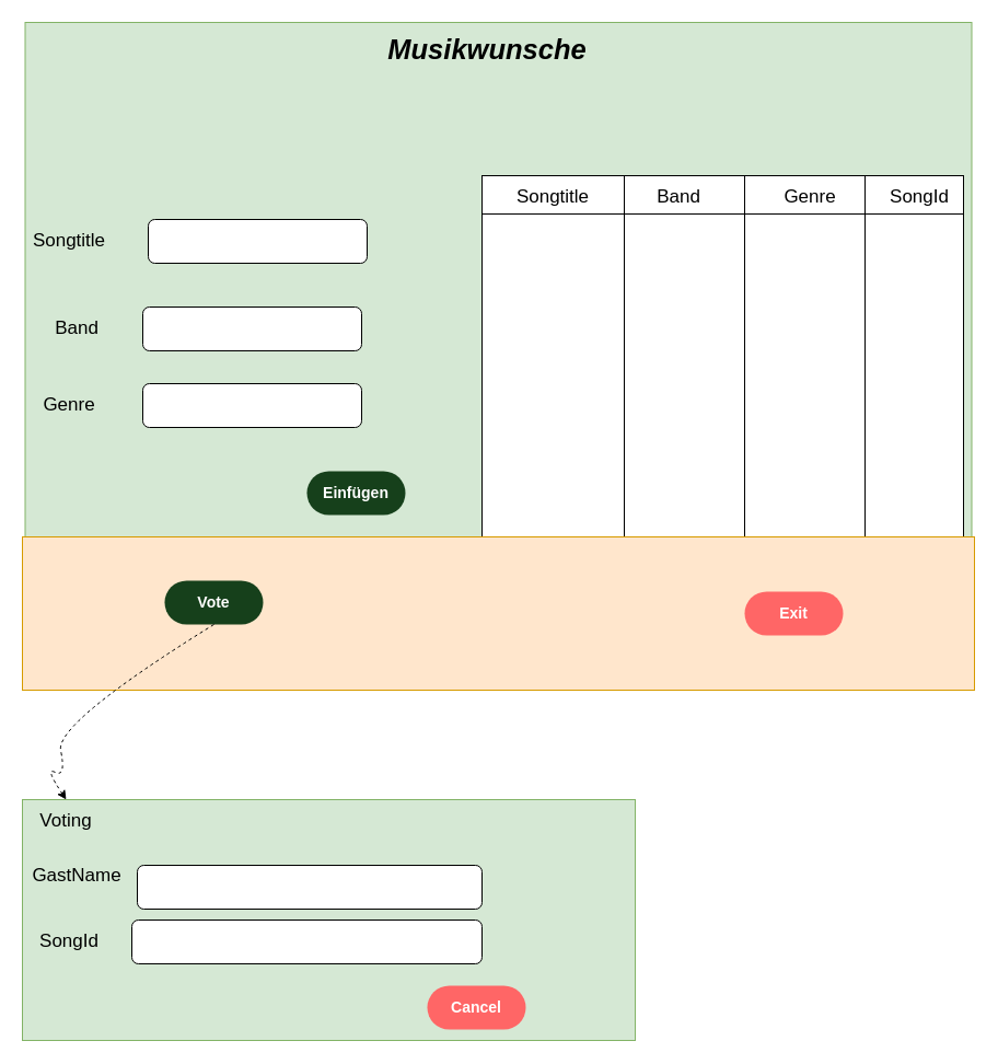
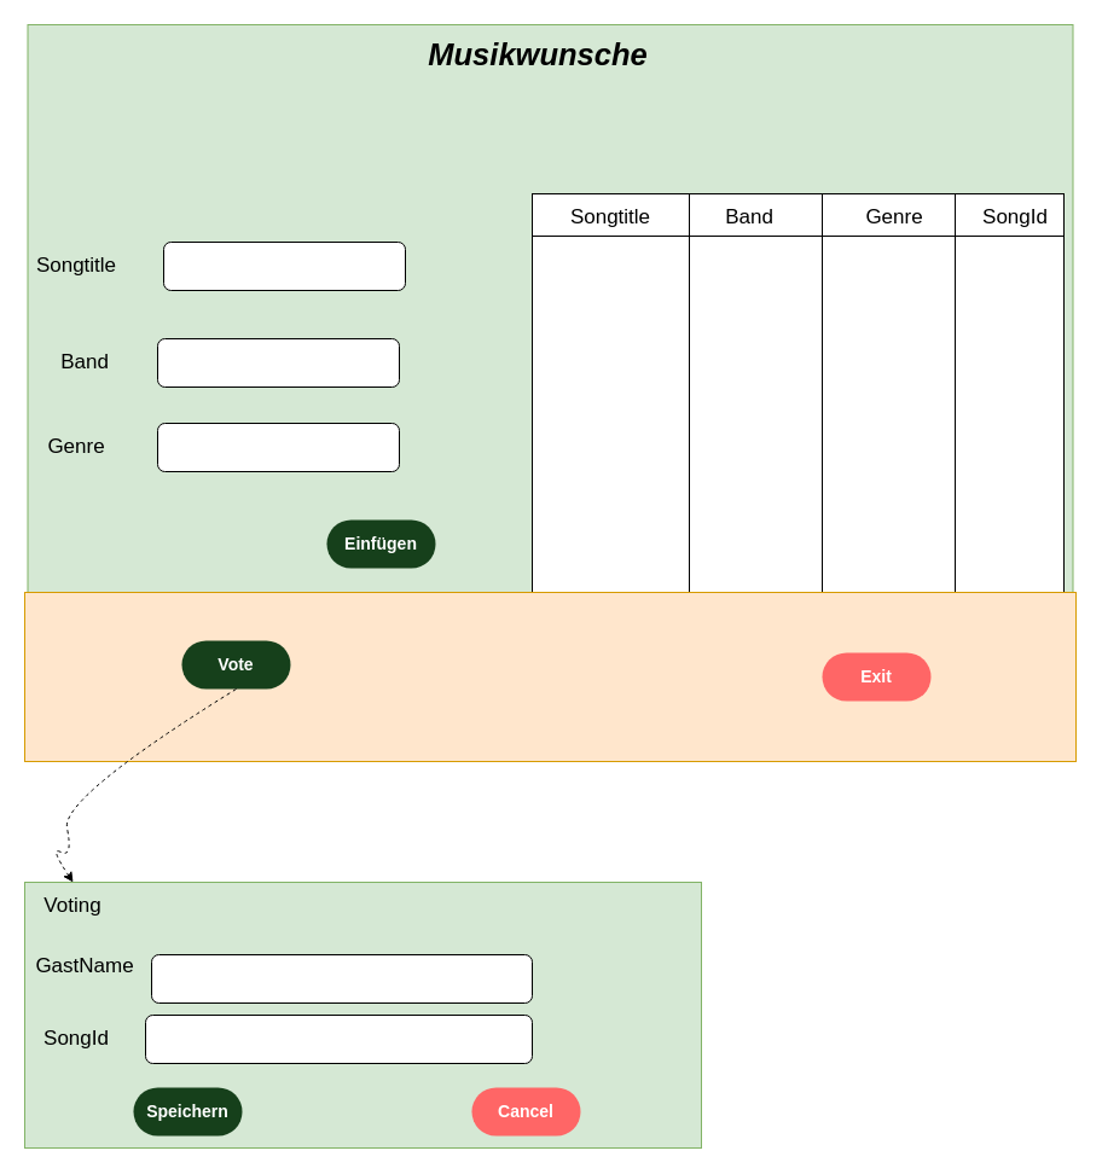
  <mxCell id="0" />
  <mxCell id="1" parent="0" />
  <mxCell id="2" value="&lt;span style=&quot;color: rgba(0 , 0 , 0 , 0) ; font-family: monospace ; font-size: 0px&quot;&gt;%3CmxGraphModel%3E%3Croot%3E%3CmxCell%20id%3D%220%22%2F%3E%3CmxCell%20id%3D%221%22%20parent%3D%220%22%2F%3E%3CmxCell%20id%3D%222%22%20value%3D%22%22%20style%3D%22rounded%3D1%3BwhiteSpace%3Dwrap%3Bhtml%3D1%3B%22%20vertex%3D%221%22%20parent%3D%221%22%3E%3CmxGeometry%20x%3D%22100%22%20y%3D%22200%22%20width%3D%22200%22%20height%3D%2240%22%20as%3D%22geometry%22%2F%3E%3C%2FmxCell%3E%3CmxCell%20id%3D%223%22%20value%3D%22%26lt%3Bfont%20style%3D%26quot%3Bfont-size%3A%2017px%26quot%3B%26gt%3BSongtitle%26lt%3B%2Ffont%26gt%3B%22%20style%3D%22text%3Bhtml%3D1%3BstrokeColor%3Dnone%3BfillColor%3Dnone%3Balign%3Dcenter%3BverticalAlign%3Dmiddle%3BwhiteSpace%3Dwrap%3Brounded%3D0%3BstrokeWidth%3D3%3B%22%20vertex%3D%221%22%20parent%3D%221%22%3E%3CmxGeometry%20x%3D%2210%22%20y%3D%22190%22%20width%3D%2280%22%20height%3D%2240%22%20as%3D%22geometry%22%2F%3E%3C%2FmxCell%3E%3CmxCell%20id%3D%224%22%20value%3D%22%26lt%3Bfont%20style%3D%26quot%3Bfont-size%3A%2017px%26quot%3B%26gt%3BBand%26lt%3B%2Ffont%26gt%3B%22%20style%3D%22text%3Bhtml%3D1%3BstrokeColor%3Dnone%3BfillColor%3Dnone%3Balign%3Dcenter%3BverticalAlign%3Dmiddle%3BwhiteSpace%3Dwrap%3Brounded%3D0%3BstrokeWidth%3D3%3B%22%20vertex%3D%221%22%20parent%3D%221%22%3E%3CmxGeometry%20x%3D%2210%22%20y%3D%22260%22%20width%3D%2280%22%20height%3D%2240%22%20as%3D%22geometry%22%2F%3E%3C%2FmxCell%3E%3CmxCell%20id%3D%225%22%20value%3D%22%26lt%3Bspan%20style%3D%26quot%3Bfont-size%3A%2017px%26quot%3B%26gt%3BGenre%26lt%3B%2Fspan%26gt%3B%22%20style%3D%22text%3Bhtml%3D1%3BstrokeColor%3Dnone%3BfillColor%3Dnone%3Balign%3Dcenter%3BverticalAlign%3Dmiddle%3BwhiteSpace%3Dwrap%3Brounded%3D0%3BstrokeWidth%3D3%3B%22%20vertex%3D%221%22%20parent%3D%221%22%3E%3CmxGeometry%20x%3D%2210%22%20y%3D%22330%22%20width%3D%2280%22%20height%3D%2240%22%20as%3D%22geometry%22%2F%3E%3C%2FmxCell%3E%3CmxCell%20id%3D%226%22%20value%3D%22%22%20style%3D%22rounded%3D1%3BwhiteSpace%3Dwrap%3Bhtml%3D1%3B%22%20vertex%3D%221%22%20parent%3D%221%22%3E%3CmxGeometry%20x%3D%22100%22%20y%3D%22330%22%20width%3D%22200%22%20height%3D%2240%22%20as%3D%22geometry%22%2F%3E%3C%2FmxCell%3E%3C%2Froot%3E%3C%2FmxGraphModel%3E&lt;/span&gt;" style="rounded=0;whiteSpace=wrap;html=1;fillColor=#d5e8d4;strokeColor=#82b366;" vertex="1" parent="1"><mxGeometry x="22.5" y="20" width="865" height="610" as="geometry" /></mxCell>
  <mxCell id="3" value="" style="rounded=1;whiteSpace=wrap;html=1;" vertex="1" parent="1"><mxGeometry x="130" y="350" width="200" height="40" as="geometry" /></mxCell>
  <mxCell id="4" value="" style="rounded=1;whiteSpace=wrap;html=1;" vertex="1" parent="1"><mxGeometry x="135" y="200" width="200" height="40" as="geometry" /></mxCell>
  <mxCell id="5" value="" style="rounded=1;whiteSpace=wrap;html=1;" vertex="1" parent="1"><mxGeometry x="130" y="280" width="200" height="40" as="geometry" /></mxCell>
- <mxCell id="6" value="Einfügen" style="rounded=1;whiteSpace=wrap;html=1;arcSize=50;strokeColor=none;strokeWidth=1;fillColor=#16401B;fontColor=#ffffff;whiteSpace=wrap;align=center;verticalAlign=middle;spacingLeft=0;fontStyle=1;fontSize=14;spacing=10;" vertex="1" parent="1"><mxGeometry x="280" y="430" width="90" height="40" as="geometry" /></mxCell>
+ <mxCell id="6" value="Einfügen" style="rounded=1;whiteSpace=wrap;html=1;arcSize=50;strokeColor=none;strokeWidth=1;fillColor=#16401B;fontColor=#ffffff;whiteSpace=wrap;align=center;verticalAlign=middle;spacingLeft=0;fontStyle=1;fontSize=14;spacing=10;" vertex="1" parent="1"><mxGeometry x="270" y="430" width="90" height="40" as="geometry" /></mxCell>
  <mxCell id="7" value="&lt;font style=&quot;font-size: 17px&quot;&gt;Songtitle&lt;/font&gt;" style="text;html=1;strokeColor=none;fillColor=none;align=center;verticalAlign=middle;whiteSpace=wrap;rounded=0;strokeWidth=3;" vertex="1" parent="1"><mxGeometry x="22.5" y="200" width="80" height="40" as="geometry" /></mxCell>
  <mxCell id="8" value="&lt;font style=&quot;font-size: 17px&quot;&gt;Band&lt;/font&gt;" style="text;html=1;strokeColor=none;fillColor=none;align=center;verticalAlign=middle;whiteSpace=wrap;rounded=0;strokeWidth=3;" vertex="1" parent="1"><mxGeometry x="30" y="280" width="80" height="40" as="geometry" /></mxCell>
  <mxCell id="9" value="&lt;span style=&quot;font-size: 17px&quot;&gt;Genre&lt;/span&gt;" style="text;html=1;strokeColor=none;fillColor=none;align=center;verticalAlign=middle;whiteSpace=wrap;rounded=0;strokeWidth=3;" vertex="1" parent="1"><mxGeometry x="22.5" y="350" width="80" height="40" as="geometry" /></mxCell>
  <mxCell id="10" value="" style="rounded=0;whiteSpace=wrap;html=1;" vertex="1" parent="1"><mxGeometry x="440" y="160" width="440" height="330" as="geometry" /></mxCell>
  <mxCell id="11" value="" style="rounded=0;whiteSpace=wrap;html=1;" vertex="1" parent="1"><mxGeometry x="440" y="160" width="130" height="330" as="geometry" /></mxCell>
  <mxCell id="12" value="" style="rounded=0;whiteSpace=wrap;html=1;" vertex="1" parent="1"><mxGeometry x="680" y="160" width="110" height="330" as="geometry" /></mxCell>
  <mxCell id="13" value="" style="line;strokeWidth=1;rotatable=0;dashed=0;labelPosition=right;align=left;verticalAlign=middle;spacingTop=0;spacingLeft=6;points=[];portConstraint=eastwest;" vertex="1" parent="1"><mxGeometry x="440" y="190" width="440" height="10" as="geometry" /></mxCell>
  <mxCell id="14" value="&lt;font style=&quot;font-size: 17px&quot;&gt;Songtitle&lt;/font&gt;" style="text;html=1;strokeColor=none;fillColor=none;align=center;verticalAlign=middle;whiteSpace=wrap;rounded=0;strokeWidth=3;" vertex="1" parent="1"><mxGeometry x="465" y="160" width="80" height="40" as="geometry" /></mxCell>
  <mxCell id="15" value="&lt;font style=&quot;font-size: 17px&quot;&gt;Band&lt;/font&gt;" style="text;html=1;strokeColor=none;fillColor=none;align=center;verticalAlign=middle;whiteSpace=wrap;rounded=0;strokeWidth=3;" vertex="1" parent="1"><mxGeometry x="580" y="160" width="80" height="40" as="geometry" /></mxCell>
  <mxCell id="16" value="&lt;span style=&quot;font-size: 17px&quot;&gt;Genre&lt;/span&gt;" style="text;html=1;strokeColor=none;fillColor=none;align=center;verticalAlign=middle;whiteSpace=wrap;rounded=0;strokeWidth=3;" vertex="1" parent="1"><mxGeometry x="700" y="160" width="80" height="40" as="geometry" /></mxCell>
  <mxCell id="17" value="&lt;span style=&quot;font-size: 17px&quot;&gt;SongId&lt;/span&gt;" style="text;html=1;strokeColor=none;fillColor=none;align=center;verticalAlign=middle;whiteSpace=wrap;rounded=0;strokeWidth=3;" vertex="1" parent="1"><mxGeometry x="800" y="160" width="80" height="40" as="geometry" /></mxCell>
  <mxCell id="18" value="" style="rounded=0;whiteSpace=wrap;html=1;fillColor=#ffe6cc;strokeColor=#d79b00;" vertex="1" parent="1"><mxGeometry x="20" y="490" width="870" height="140" as="geometry" /></mxCell>
  <mxCell id="19" value="&lt;h2&gt;&lt;i&gt;&lt;b&gt;Musikwunsche&lt;/b&gt;&lt;/i&gt;&lt;/h2&gt;" style="text;html=1;strokeColor=none;fillColor=none;align=center;verticalAlign=middle;whiteSpace=wrap;rounded=0;fontSize=17;" vertex="1" parent="1"><mxGeometry x="330" y="20" width="230" height="50" as="geometry" /></mxCell>
  <mxCell id="20" value="Vote" style="rounded=1;whiteSpace=wrap;html=1;arcSize=50;strokeColor=none;strokeWidth=1;fillColor=#16401B;fontColor=#ffffff;whiteSpace=wrap;align=center;verticalAlign=middle;spacingLeft=0;fontStyle=1;fontSize=14;spacing=10;" vertex="1" parent="1"><mxGeometry x="150" y="530" width="90" height="40" as="geometry" /></mxCell>
  <mxCell id="21" value="Exit" style="rounded=1;whiteSpace=wrap;html=1;arcSize=50;strokeColor=none;strokeWidth=1;fillColor=#FF6666;fontColor=#ffffff;whiteSpace=wrap;align=center;verticalAlign=middle;spacingLeft=0;fontStyle=1;fontSize=14;spacing=10;" vertex="1" parent="1"><mxGeometry x="680" y="540" width="90" height="40" as="geometry" /></mxCell>
  <mxCell id="22" value="" style="rounded=0;whiteSpace=wrap;html=1;fillColor=#d5e8d4;strokeColor=#82b366;" vertex="1" parent="1"><mxGeometry x="20" y="730" width="560" height="220" as="geometry" /></mxCell>
  <mxCell id="23" value="&lt;span style=&quot;font-size: 17px&quot;&gt;Voting&lt;/span&gt;" style="text;html=1;strokeColor=none;fillColor=none;align=center;verticalAlign=middle;whiteSpace=wrap;rounded=0;strokeWidth=3;" vertex="1" parent="1"><mxGeometry x="20" y="730" width="80" height="40" as="geometry" /></mxCell>
  <mxCell id="24" value="" style="rounded=1;whiteSpace=wrap;html=1;" vertex="1" parent="1"><mxGeometry x="125" y="790" width="315" height="40" as="geometry" /></mxCell>
  <mxCell id="25" value="" style="rounded=1;whiteSpace=wrap;html=1;" vertex="1" parent="1"><mxGeometry x="120" y="840" width="320" height="40" as="geometry" /></mxCell>
  <mxCell id="26" value="&lt;span style=&quot;font-size: 17px&quot;&gt;GastName&lt;/span&gt;" style="text;html=1;strokeColor=none;fillColor=none;align=center;verticalAlign=middle;whiteSpace=wrap;rounded=0;strokeWidth=3;" vertex="1" parent="1"><mxGeometry x="30" y="780" width="80" height="40" as="geometry" /></mxCell>
  <mxCell id="27" value="&lt;span style=&quot;font-size: 17px&quot;&gt;SongId&lt;/span&gt;" style="text;html=1;strokeColor=none;fillColor=none;align=center;verticalAlign=middle;whiteSpace=wrap;rounded=0;strokeWidth=3;" vertex="1" parent="1"><mxGeometry x="22.5" y="835" width="80" height="50" as="geometry" /></mxCell>
+ <mxCell id="28" value="Speichern" style="rounded=1;whiteSpace=wrap;html=1;arcSize=50;strokeColor=none;strokeWidth=1;fillColor=#16401B;fontColor=#ffffff;whiteSpace=wrap;align=center;verticalAlign=middle;spacingLeft=0;fontStyle=1;fontSize=14;spacing=10;" vertex="1" parent="1"><mxGeometry x="110" y="900" width="90" height="40" as="geometry" /></mxCell>
  <mxCell id="29" value="Cancel" style="rounded=1;whiteSpace=wrap;html=1;arcSize=50;strokeColor=none;strokeWidth=1;fillColor=#FF6666;fontColor=#ffffff;whiteSpace=wrap;align=center;verticalAlign=middle;spacingLeft=0;fontStyle=1;fontSize=14;spacing=10;" vertex="1" parent="1"><mxGeometry x="390" y="900" width="90" height="40" as="geometry" /></mxCell>
  <mxCell id="30" value="" style="curved=1;endArrow=classic;html=1;rounded=0;exitX=0.5;exitY=1;exitDx=0;exitDy=0;entryX=0.5;entryY=0;entryDx=0;entryDy=0;dashed=1;" edge="1" parent="1" source="20" target="23"><mxGeometry width="50" height="50" relative="1" as="geometry"><mxPoint x="560" y="650" as="sourcePoint" /><mxPoint x="610" y="600" as="targetPoint" /><Array as="points"><mxPoint x="50" y="660" /><mxPoint x="60" y="710" /><mxPoint x="40" y="700" /></Array></mxGeometry></mxCell>
